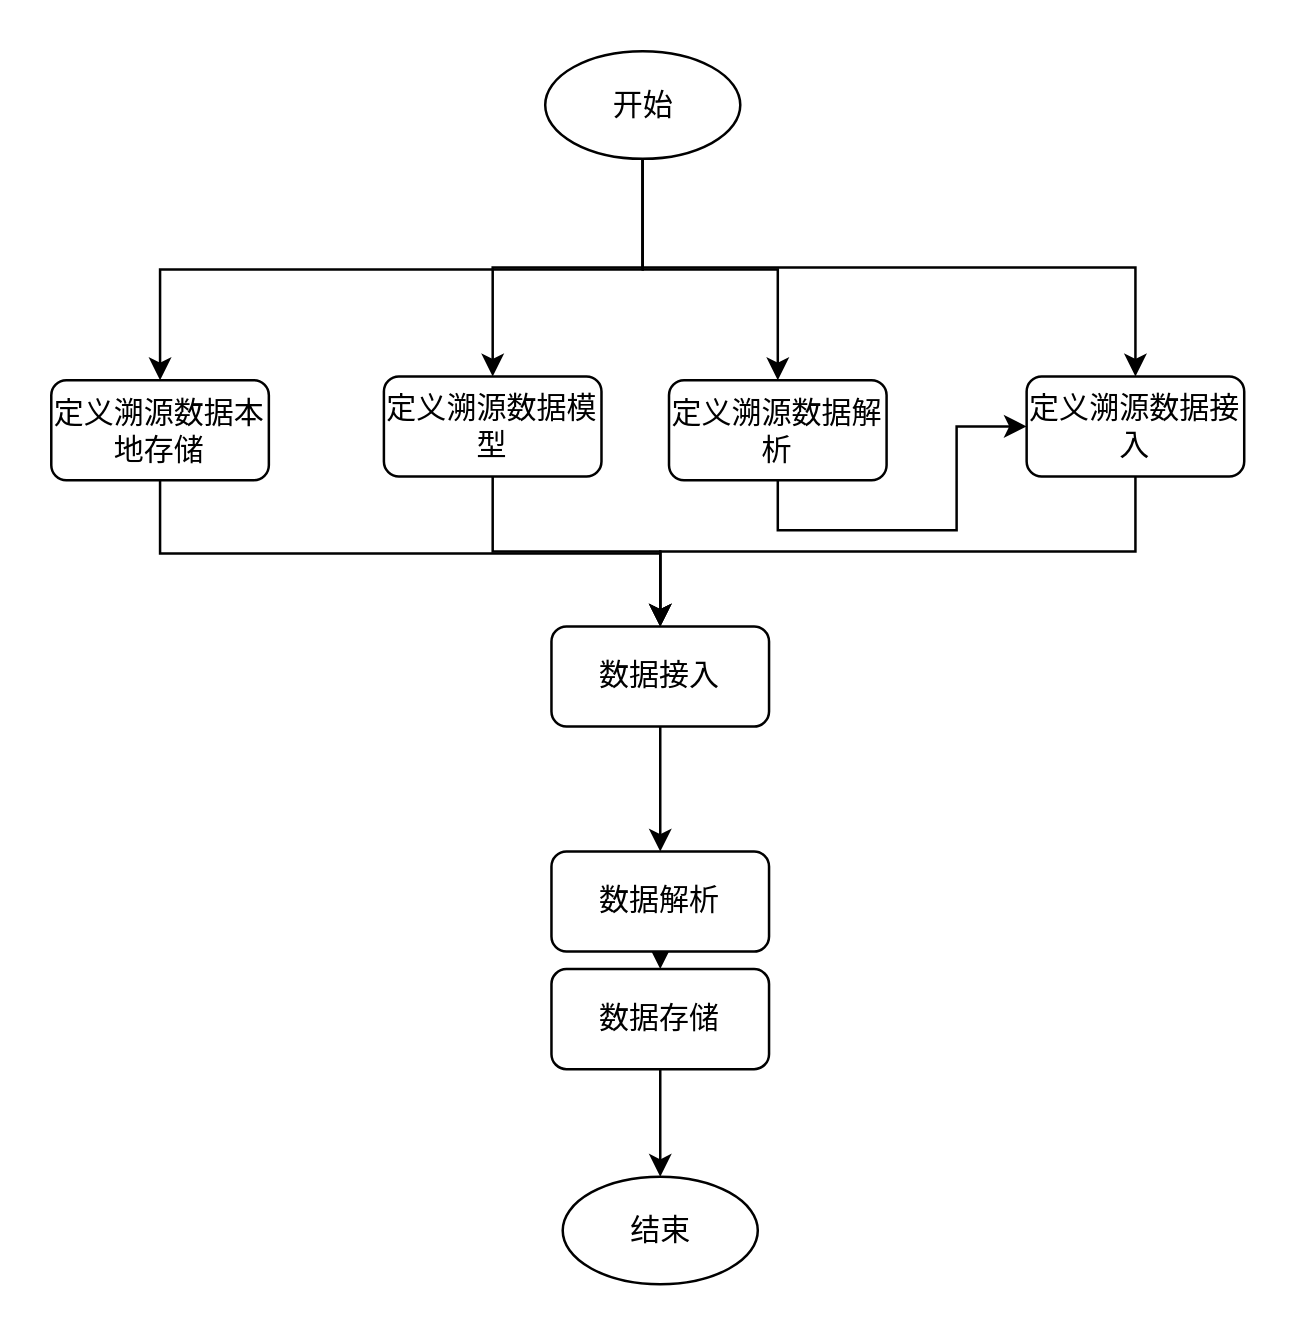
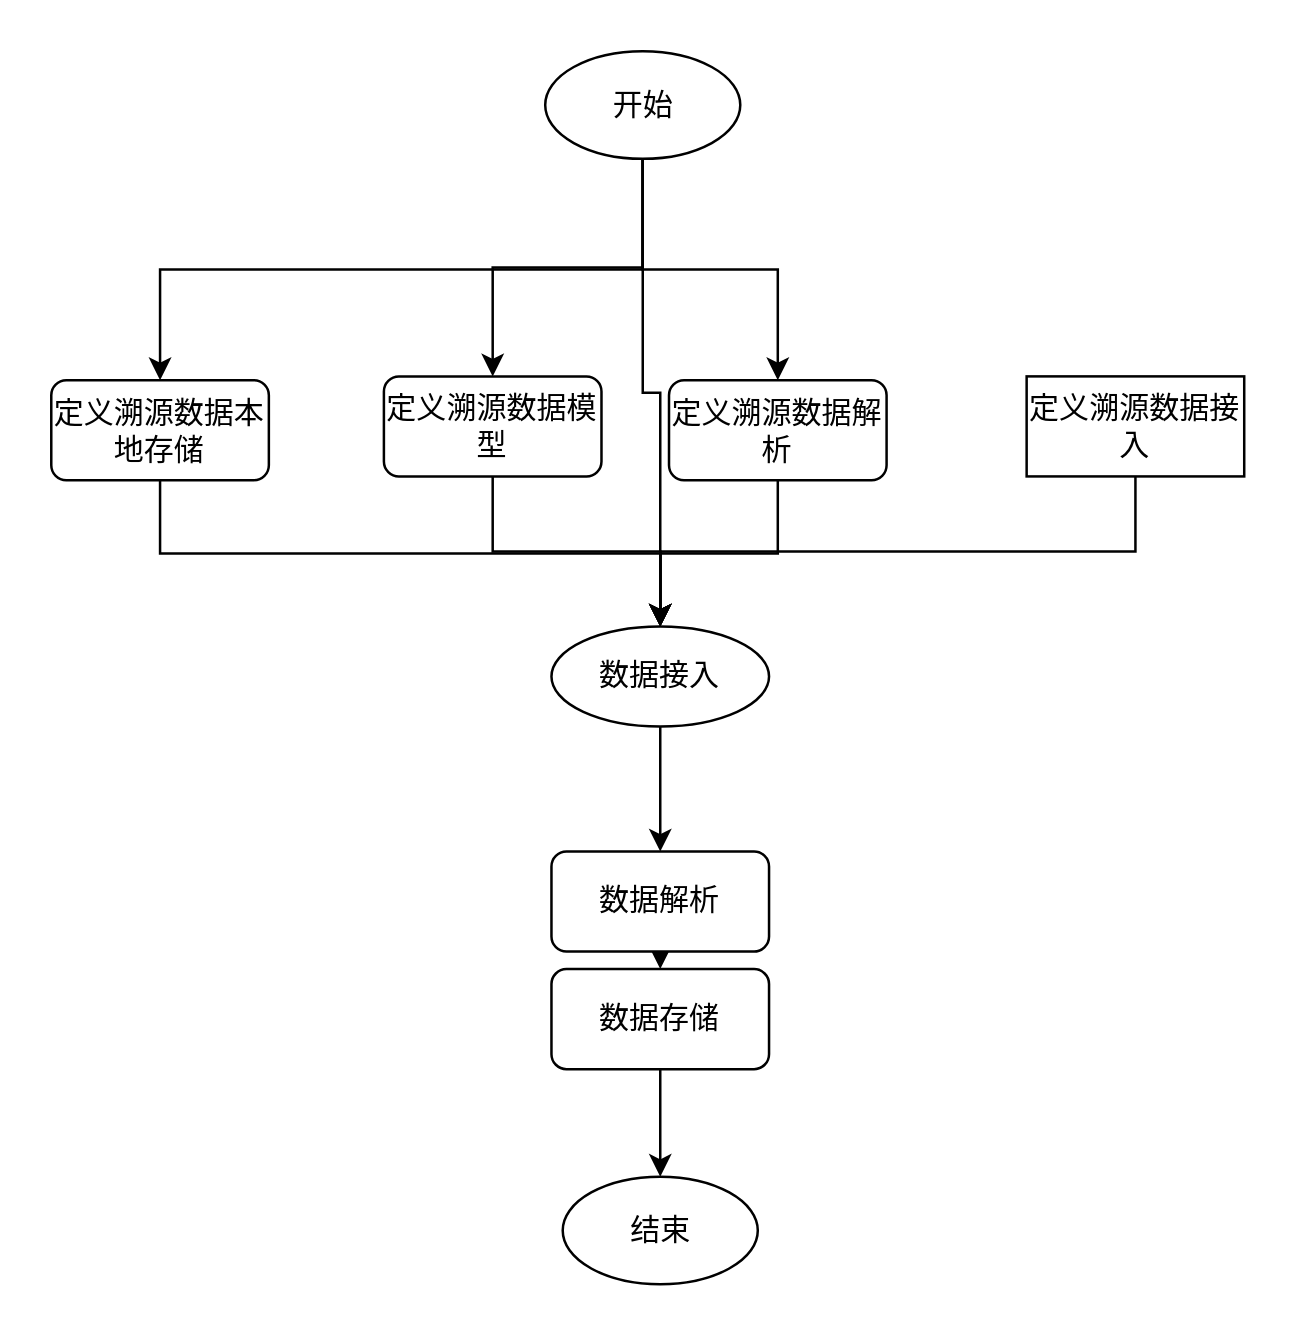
  <mxCell id="0" />
  <mxCell id="1" parent="0" />
  <mxCell id="2" style="edgeStyle=orthogonalEdgeStyle;rounded=0;orthogonalLoop=1;jettySize=auto;html=1;exitX=0.5;exitY=1;exitDx=0;exitDy=0;entryX=0.5;entryY=0;entryDx=0;entryDy=0;" parent="1" source="5" target="7" edge="1"><mxGeometry relative="1" as="geometry" /></mxCell>
  <mxCell id="3" style="edgeStyle=orthogonalEdgeStyle;rounded=0;orthogonalLoop=1;jettySize=auto;html=1;exitX=0.5;exitY=1;exitDx=0;exitDy=0;" parent="1" source="5" target="10" edge="1"><mxGeometry relative="1" as="geometry" /></mxCell>
- <mxCell id="4" style="edgeStyle=orthogonalEdgeStyle;rounded=0;orthogonalLoop=1;jettySize=auto;html=1;exitX=0.5;exitY=1;exitDx=0;exitDy=0;entryX=0.5;entryY=0;entryDx=0;entryDy=0;" parent="1" source="5" target="12" edge="1"><mxGeometry relative="1" as="geometry" /></mxCell>
+ <mxCell id="4" style="edgeStyle=orthogonalEdgeStyle;rounded=0;orthogonalLoop=1;jettySize=auto;html=1;exitX=0.5;exitY=1;exitDx=0;exitDy=0;" parent="1" source="5" target="16" edge="1"><mxGeometry relative="1" as="geometry" /></mxCell>
  <mxCell id="5" value="开始" style="ellipse;whiteSpace=wrap;html=1;" parent="1" vertex="1"><mxGeometry x="217.5" y="20" width="78" height="43" as="geometry" /></mxCell>
  <mxCell id="6" style="edgeStyle=orthogonalEdgeStyle;rounded=0;orthogonalLoop=1;jettySize=auto;html=1;exitX=0.5;exitY=1;exitDx=0;exitDy=0;entryX=0.5;entryY=0;entryDx=0;entryDy=0;" parent="1" source="7" target="16" edge="1"><mxGeometry relative="1" as="geometry" /></mxCell>
  <mxCell id="7" value="定义溯源数据模型" style="rounded=1;whiteSpace=wrap;html=1;fontSize=12;glass=0;strokeWidth=1;shadow=0;" parent="1" vertex="1"><mxGeometry x="153" y="150" width="87" height="40" as="geometry" /></mxCell>
  <mxCell id="8" style="edgeStyle=orthogonalEdgeStyle;rounded=0;orthogonalLoop=1;jettySize=auto;html=1;exitX=0.5;exitY=1;exitDx=0;exitDy=0;" parent="1" source="5" target="14" edge="1"><mxGeometry relative="1" as="geometry"><mxPoint x="310" y="131.481" as="sourcePoint" /><mxPoint x="410" y="171.481" as="targetPoint" /></mxGeometry></mxCell>
- <mxCell id="9" style="edgeStyle=orthogonalEdgeStyle;rounded=0;orthogonalLoop=1;jettySize=auto;html=1;exitX=0.5;exitY=1;exitDx=0;exitDy=0;" parent="1" source="10" target="12" edge="1"><mxGeometry relative="1" as="geometry" /></mxCell>
+ <mxCell id="9" style="edgeStyle=orthogonalEdgeStyle;rounded=0;orthogonalLoop=1;jettySize=auto;html=1;exitX=0.5;exitY=1;exitDx=0;exitDy=0;entryX=0.5;entryY=0;entryDx=0;entryDy=0;" parent="1" source="10" target="16" edge="1"><mxGeometry relative="1" as="geometry" /></mxCell>
  <mxCell id="10" value="定义溯源数据解析" style="rounded=1;whiteSpace=wrap;html=1;fontSize=12;glass=0;strokeWidth=1;shadow=0;" parent="1" vertex="1"><mxGeometry x="267" y="151.5" width="87" height="40" as="geometry" /></mxCell>
  <mxCell id="11" style="edgeStyle=orthogonalEdgeStyle;rounded=0;orthogonalLoop=1;jettySize=auto;html=1;exitX=0.5;exitY=1;exitDx=0;exitDy=0;entryX=0.5;entryY=0;entryDx=0;entryDy=0;" parent="1" source="12" target="16" edge="1"><mxGeometry relative="1" as="geometry" /></mxCell>
- <mxCell id="12" value="定义溯源数据接入" style="rounded=1;whiteSpace=wrap;html=1;fontSize=12;glass=0;strokeWidth=1;shadow=0;" parent="1" vertex="1"><mxGeometry x="410" y="150" width="87" height="40" as="geometry" /></mxCell>
+ <mxCell id="12" value="定义溯源数据接入" style="whiteSpace=wrap;html=1;fontSize=12;glass=0;strokeWidth=1;shadow=0;rounded=0;" parent="1" vertex="1"><mxGeometry x="410" y="150" width="87" height="40" as="geometry" /></mxCell>
  <mxCell id="13" style="edgeStyle=orthogonalEdgeStyle;rounded=0;orthogonalLoop=1;jettySize=auto;html=1;exitX=0.5;exitY=1;exitDx=0;exitDy=0;entryX=0.5;entryY=0;entryDx=0;entryDy=0;" parent="1" source="14" target="16" edge="1"><mxGeometry relative="1" as="geometry" /></mxCell>
  <mxCell id="14" value="定义溯源数据本地存储" style="rounded=1;whiteSpace=wrap;html=1;fontSize=12;glass=0;strokeWidth=1;shadow=0;" parent="1" vertex="1"><mxGeometry x="20" y="151.5" width="87" height="40" as="geometry" /></mxCell>
  <mxCell id="15" style="edgeStyle=orthogonalEdgeStyle;rounded=0;orthogonalLoop=1;jettySize=auto;html=1;exitX=0.5;exitY=1;exitDx=0;exitDy=0;entryX=0.5;entryY=0;entryDx=0;entryDy=0;" parent="1" source="16" target="18" edge="1"><mxGeometry relative="1" as="geometry" /></mxCell>
- <mxCell id="16" value="数据接入" style="rounded=1;whiteSpace=wrap;html=1;fontSize=12;glass=0;strokeWidth=1;shadow=0;" parent="1" vertex="1"><mxGeometry x="220" y="250" width="87" height="40" as="geometry" /></mxCell>
+ <mxCell id="16" value="数据接入" style="ellipse;whiteSpace=wrap;html=1;fontSize=12;glass=0;strokeWidth=1;shadow=0;" parent="1" vertex="1"><mxGeometry x="220" y="250" width="87" height="40" as="geometry" /></mxCell>
  <mxCell id="17" style="edgeStyle=orthogonalEdgeStyle;rounded=0;orthogonalLoop=1;jettySize=auto;html=1;exitX=0.5;exitY=1;exitDx=0;exitDy=0;entryX=0.5;entryY=0;entryDx=0;entryDy=0;" parent="1" source="18" target="20" edge="1"><mxGeometry relative="1" as="geometry" /></mxCell>
  <mxCell id="18" value="数据解析" style="rounded=1;whiteSpace=wrap;html=1;fontSize=12;glass=0;strokeWidth=1;shadow=0;" parent="1" vertex="1"><mxGeometry x="220" y="340" width="87" height="40" as="geometry" /></mxCell>
  <mxCell id="19" style="edgeStyle=orthogonalEdgeStyle;rounded=0;orthogonalLoop=1;jettySize=auto;html=1;exitX=0.5;exitY=1;exitDx=0;exitDy=0;" parent="1" source="20" target="21" edge="1"><mxGeometry relative="1" as="geometry" /></mxCell>
  <mxCell id="20" value="数据存储" style="rounded=1;whiteSpace=wrap;html=1;fontSize=12;glass=0;strokeWidth=1;shadow=0;" parent="1" vertex="1"><mxGeometry x="220" y="387" width="87" height="40" as="geometry" /></mxCell>
  <mxCell id="21" value="结束" style="ellipse;whiteSpace=wrap;html=1;" parent="1" vertex="1"><mxGeometry x="224.5" y="470" width="78" height="43" as="geometry" /></mxCell>
